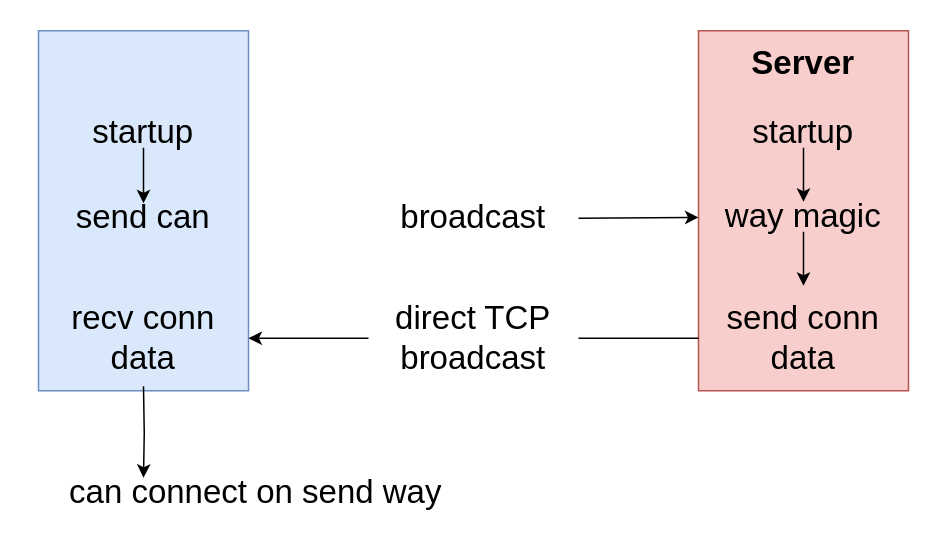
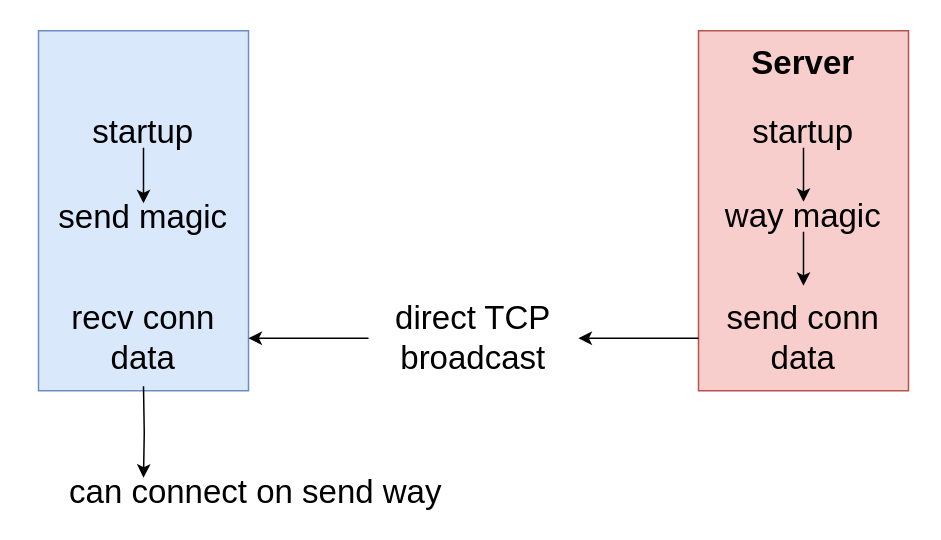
  <mxCell id="0" />
  <mxCell id="1" parent="0" />
  <mxCell id="2" value="" style="rounded=0;whiteSpace=wrap;html=1;fillColor=#f8cecc;strokeColor=#b85450;" vertex="1" parent="1"><mxGeometry x="465" y="20" width="140" height="240" as="geometry" /></mxCell>
  <mxCell id="3" value="" style="rounded=0;whiteSpace=wrap;html=1;fillColor=#dae8fc;strokeColor=#6c8ebf;" vertex="1" parent="1"><mxGeometry x="25" y="20" width="140" height="240" as="geometry" /></mxCell>
  <mxCell id="4" value="Server" style="text;html=1;strokeColor=none;fillColor=none;align=center;verticalAlign=middle;whiteSpace=wrap;rounded=0;strokeWidth=1;fontSize=22;fontStyle=1" vertex="1" parent="1"><mxGeometry x="465" y="32" width="140" height="20" as="geometry" /></mxCell>
  <mxCell id="5" style="edgeStyle=orthogonalEdgeStyle;rounded=0;jumpSize=2;orthogonalLoop=1;jettySize=auto;html=1;exitX=0.5;exitY=1;exitDx=0;exitDy=0;entryX=0.5;entryY=0;entryDx=0;entryDy=0;strokeWidth=1;fontSize=22;" edge="1" parent="1" source="6" target="10"><mxGeometry relative="1" as="geometry" /></mxCell>
  <mxCell id="6" value="way magic" style="text;html=1;strokeColor=none;fillColor=none;align=center;verticalAlign=middle;whiteSpace=wrap;rounded=0;fontSize=22;" vertex="1" parent="1"><mxGeometry x="465" y="134" width="140" height="20" as="geometry" /></mxCell>
  <mxCell id="7" style="edgeStyle=orthogonalEdgeStyle;rounded=0;jumpSize=2;orthogonalLoop=1;jettySize=auto;html=1;exitX=0.5;exitY=1;exitDx=0;exitDy=0;entryX=0.5;entryY=0;entryDx=0;entryDy=0;strokeWidth=1;fontSize=22;" edge="1" parent="1" source="8" target="6"><mxGeometry relative="1" as="geometry" /></mxCell>
  <mxCell id="8" value="startup" style="text;html=1;strokeColor=none;fillColor=none;align=center;verticalAlign=middle;whiteSpace=wrap;rounded=0;fontSize=22;" vertex="1" parent="1"><mxGeometry x="465" y="78" width="140" height="20" as="geometry" /></mxCell>
- <mxCell id="9" value="send can" style="text;html=1;strokeColor=none;fillColor=none;align=center;verticalAlign=middle;whiteSpace=wrap;rounded=0;fontSize=22;" vertex="1" parent="1"><mxGeometry x="25" y="135" width="140" height="20" as="geometry" /></mxCell>
+ <mxCell id="9" value="send magic" style="text;html=1;strokeColor=none;fillColor=none;align=center;verticalAlign=middle;whiteSpace=wrap;rounded=0;fontSize=22;" vertex="1" parent="1"><mxGeometry x="25" y="135" width="140" height="20" as="geometry" /></mxCell>
  <mxCell id="10" value="send conn data" style="text;html=1;strokeColor=none;fillColor=none;align=center;verticalAlign=middle;whiteSpace=wrap;rounded=0;fontSize=22;" vertex="1" parent="1"><mxGeometry x="465" y="190" width="140" height="70" as="geometry" /></mxCell>
  <mxCell id="11" style="edgeStyle=orthogonalEdgeStyle;rounded=0;jumpSize=2;orthogonalLoop=1;jettySize=auto;html=1;strokeWidth=1;fontSize=22;entryX=0.25;entryY=0;entryDx=0;entryDy=0;" edge="1" parent="1" target="20"><mxGeometry relative="1" as="geometry"><mxPoint x="95.333" y="308" as="targetPoint" /><mxPoint x="95" y="257" as="sourcePoint" /></mxGeometry></mxCell>
  <mxCell id="12" value="recv conn data" style="text;html=1;strokeColor=none;fillColor=none;align=center;verticalAlign=middle;whiteSpace=wrap;rounded=0;fontSize=22;" vertex="1" parent="1"><mxGeometry x="25" y="190" width="140" height="70" as="geometry" /></mxCell>
- <mxCell id="13" value="" style="endArrow=classic;html=1;strokeWidth=1;fontSize=22;exitX=1;exitY=0.5;exitDx=0;exitDy=0;" edge="1" parent="1" source="17" target="6"><mxGeometry width="50" height="50" relative="1" as="geometry"><mxPoint x="25" y="328" as="sourcePoint" /><mxPoint x="75" y="278" as="targetPoint" /></mxGeometry></mxCell>
  <mxCell id="14" value="" style="endArrow=classic;html=1;strokeWidth=1;fontSize=22;exitX=0;exitY=0.5;exitDx=0;exitDy=0;entryX=1;entryY=0.5;entryDx=0;entryDy=0;" edge="1" parent="1" source="18" target="12"><mxGeometry width="50" height="50" relative="1" as="geometry"><mxPoint x="25" y="328" as="sourcePoint" /><mxPoint x="75" y="278" as="targetPoint" /></mxGeometry></mxCell>
  <mxCell id="15" style="edgeStyle=orthogonalEdgeStyle;rounded=0;jumpSize=2;orthogonalLoop=1;jettySize=auto;html=1;exitX=0.5;exitY=1;exitDx=0;exitDy=0;entryX=0.5;entryY=0;entryDx=0;entryDy=0;strokeWidth=1;fontSize=22;" edge="1" parent="1" source="16" target="9"><mxGeometry relative="1" as="geometry" /></mxCell>
  <mxCell id="16" value="startup" style="text;html=1;strokeColor=none;fillColor=none;align=center;verticalAlign=middle;whiteSpace=wrap;rounded=0;fontSize=22;" vertex="1" parent="1"><mxGeometry x="25" y="78" width="140" height="20" as="geometry" /></mxCell>
- <mxCell id="17" value="broadcast" style="text;html=1;strokeColor=none;fillColor=none;align=center;verticalAlign=middle;whiteSpace=wrap;rounded=0;fontSize=22;" vertex="1" parent="1"><mxGeometry x="245" y="135" width="140" height="20" as="geometry" /></mxCell>
  <mxCell id="18" value="direct TCP broadcast" style="text;html=1;strokeColor=none;fillColor=none;align=center;verticalAlign=middle;whiteSpace=wrap;rounded=0;fontSize=22;" vertex="1" parent="1"><mxGeometry x="245" y="215" width="140" height="20" as="geometry" /></mxCell>
- <mxCell id="19" value="" style="endArrow=none;html=1;strokeWidth=1;fontSize=22;exitX=0;exitY=0.5;exitDx=0;exitDy=0;entryX=1;entryY=0.5;entryDx=0;entryDy=0;" edge="1" parent="1" source="10" target="18"><mxGeometry width="50" height="50" relative="1" as="geometry"><mxPoint x="465" y="222" as="sourcePoint" /><mxPoint x="165" y="222" as="targetPoint" /></mxGeometry></mxCell>
+ <mxCell id="19" value="" style="endArrow=classic;html=1;strokeWidth=1;fontSize=22;exitX=0;exitY=0.5;exitDx=0;exitDy=0;entryX=1;entryY=0.5;entryDx=0;entryDy=0;" edge="1" parent="1" source="10" target="18"><mxGeometry width="50" height="50" relative="1" as="geometry"><mxPoint x="465" y="222" as="sourcePoint" /><mxPoint x="165" y="222" as="targetPoint" /></mxGeometry></mxCell>
  <mxCell id="20" value="can connect on send way" style="text;html=1;strokeColor=none;fillColor=none;align=center;verticalAlign=middle;whiteSpace=wrap;rounded=0;fontSize=22;" vertex="1" parent="1"><mxGeometry x="20" y="318" width="300" height="20" as="geometry" /></mxCell>
